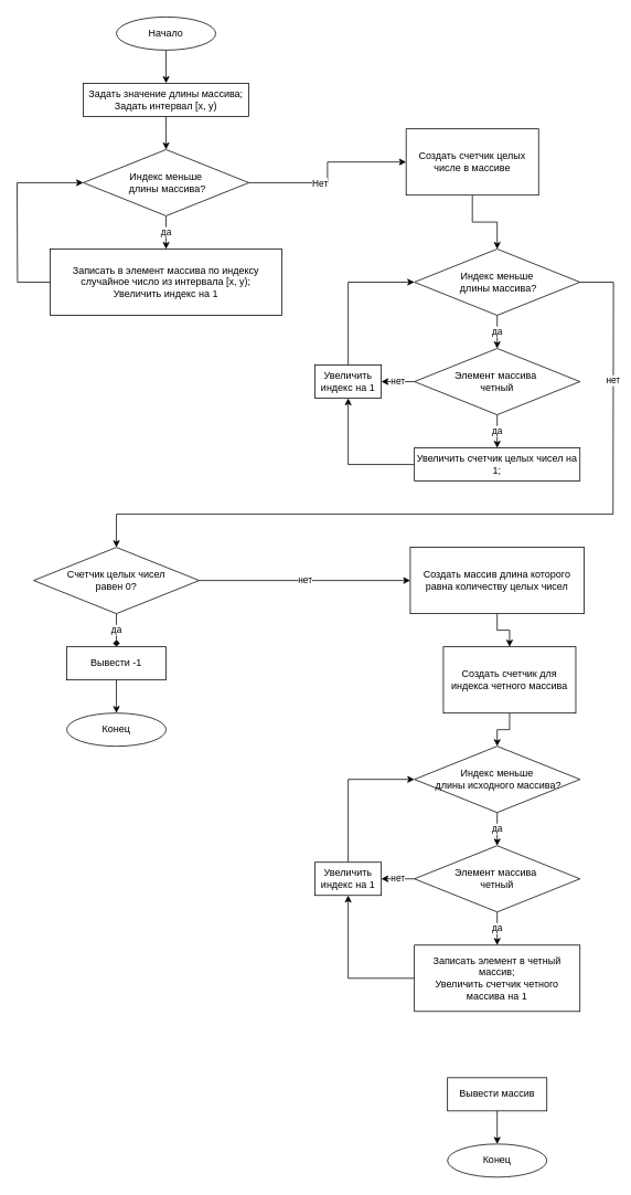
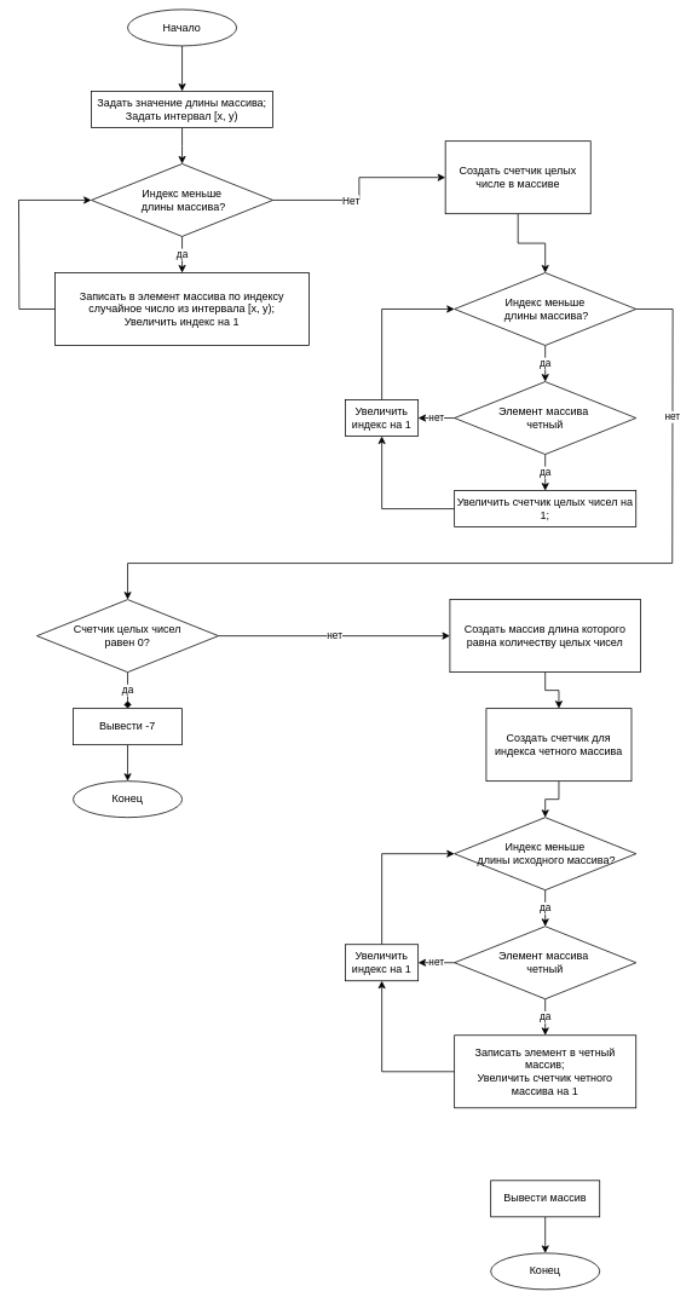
  <mxCell id="0" />
  <mxCell id="1" parent="0" />
  <mxCell id="2" value="" style="edgeStyle=orthogonalEdgeStyle;rounded=0;orthogonalLoop=1;jettySize=auto;html=1;" edge="1" parent="1" source="3" target="5"><mxGeometry relative="1" as="geometry" /></mxCell>
- <mxCell id="3" value="Начало" style="ellipse;whiteSpace=wrap;html=1;" vertex="1" parent="1"><mxGeometry x="140" y="20" width="120" height="40" as="geometry" /></mxCell>
+ <mxCell id="3" value="Начало" style="ellipse;whiteSpace=wrap;html=1;" vertex="1" parent="1"><mxGeometry x="140" y="10" width="120" height="40" as="geometry" /></mxCell>
  <mxCell id="4" value="" style="edgeStyle=orthogonalEdgeStyle;rounded=0;orthogonalLoop=1;jettySize=auto;html=1;" edge="1" parent="1" source="5"><mxGeometry relative="1" as="geometry"><mxPoint x="200" y="180" as="targetPoint" /></mxGeometry></mxCell>
  <mxCell id="5" value="Задать значение длины массива;&lt;br&gt;Задать интервал [x, y)" style="rounded=0;whiteSpace=wrap;html=1;" vertex="1" parent="1"><mxGeometry x="100" y="100" width="200" height="40" as="geometry" /></mxCell>
  <mxCell id="6" value="да" style="edgeStyle=orthogonalEdgeStyle;rounded=0;orthogonalLoop=1;jettySize=auto;html=1;" edge="1" parent="1" source="9" target="11"><mxGeometry relative="1" as="geometry"><Array as="points"><mxPoint x="200" y="270" /><mxPoint x="200" y="270" /></Array></mxGeometry></mxCell>
  <mxCell id="7" value="" style="edgeStyle=orthogonalEdgeStyle;orthogonalLoop=1;jettySize=auto;html=1;endArrow=classic;endFill=1;fillColor=#d5e8d4;strokeColor=#000000;rounded=0;" edge="1" parent="1" source="9" target="14"><mxGeometry relative="1" as="geometry" /></mxCell>
  <mxCell id="8" value="Нет" style="edgeLabel;html=1;align=center;verticalAlign=middle;resizable=0;points=[];" vertex="1" connectable="0" parent="7"><mxGeometry x="-0.21" relative="1" as="geometry"><mxPoint as="offset" /></mxGeometry></mxCell>
  <mxCell id="9" value="&lt;span&gt;Индекс меньше&lt;br&gt;&amp;nbsp;длины массива?&lt;/span&gt;" style="rhombus;whiteSpace=wrap;html=1;" vertex="1" parent="1"><mxGeometry x="100" y="180" width="200" height="80" as="geometry" /></mxCell>
  <mxCell id="10" style="edgeStyle=orthogonalEdgeStyle;rounded=0;orthogonalLoop=1;jettySize=auto;html=1;endArrow=none;endFill=0;" edge="1" parent="1" source="11"><mxGeometry relative="1" as="geometry"><mxPoint x="20" y="220" as="targetPoint" /></mxGeometry></mxCell>
  <mxCell id="11" value="Записать в элемент массива по индексу&lt;br&gt;случайное число из интервала [x, y);&lt;br&gt;Увеличить индекс на 1" style="whiteSpace=wrap;html=1;" vertex="1" parent="1"><mxGeometry x="60" y="300" width="280" height="80" as="geometry" /></mxCell>
  <mxCell id="12" value="" style="endArrow=classic;html=1;rounded=0;entryX=0;entryY=0.5;entryDx=0;entryDy=0;" edge="1" parent="1" target="9"><mxGeometry width="50" height="50" relative="1" as="geometry"><mxPoint x="20" y="220" as="sourcePoint" /><mxPoint x="380" y="190" as="targetPoint" /></mxGeometry></mxCell>
  <mxCell id="13" value="" style="edgeStyle=orthogonalEdgeStyle;rounded=0;orthogonalLoop=1;jettySize=auto;html=1;endArrow=classic;endFill=1;strokeColor=#000000;" edge="1" parent="1" source="14" target="17"><mxGeometry relative="1" as="geometry" /></mxCell>
  <mxCell id="14" value="Создать счетчик целых числе в массиве" style="whiteSpace=wrap;html=1;" vertex="1" parent="1"><mxGeometry x="490" y="155" width="160" height="80" as="geometry" /></mxCell>
  <mxCell id="15" value="да" style="edgeStyle=orthogonalEdgeStyle;rounded=0;orthogonalLoop=1;jettySize=auto;html=1;exitX=0.5;exitY=1;exitDx=0;exitDy=0;entryX=0.5;entryY=0;entryDx=0;entryDy=0;endArrow=classic;endFill=1;strokeColor=#000000;" edge="1" parent="1" source="17" target="22"><mxGeometry relative="1" as="geometry" /></mxCell>
  <mxCell id="16" value="нет" style="edgeStyle=orthogonalEdgeStyle;rounded=0;orthogonalLoop=1;jettySize=auto;html=1;endArrow=none;endFill=0;strokeColor=#000000;" edge="1" parent="1" source="17"><mxGeometry relative="1" as="geometry"><mxPoint x="740" y="620" as="targetPoint" /></mxGeometry></mxCell>
  <mxCell id="17" value="&lt;span&gt;Индекс меньше&lt;br&gt;&amp;nbsp;длины массива?&lt;/span&gt;" style="rhombus;whiteSpace=wrap;html=1;" vertex="1" parent="1"><mxGeometry x="500" y="300" width="200" height="80" as="geometry" /></mxCell>
  <mxCell id="18" style="edgeStyle=orthogonalEdgeStyle;rounded=0;orthogonalLoop=1;jettySize=auto;html=1;entryX=0.5;entryY=1;entryDx=0;entryDy=0;endArrow=classic;endFill=1;strokeColor=#000000;" edge="1" parent="1" source="19" target="24"><mxGeometry relative="1" as="geometry" /></mxCell>
  <mxCell id="19" value="Увеличить счетчик целых чисел на 1;" style="whiteSpace=wrap;html=1;" vertex="1" parent="1"><mxGeometry x="500" y="540" width="200" height="40" as="geometry" /></mxCell>
  <mxCell id="20" value="да" style="edgeStyle=orthogonalEdgeStyle;rounded=0;orthogonalLoop=1;jettySize=auto;html=1;entryX=0.5;entryY=0;entryDx=0;entryDy=0;endArrow=classic;endFill=1;strokeColor=#000000;" edge="1" parent="1" source="22" target="19"><mxGeometry relative="1" as="geometry" /></mxCell>
  <mxCell id="21" value="нет" style="edgeStyle=orthogonalEdgeStyle;rounded=0;orthogonalLoop=1;jettySize=auto;html=1;exitX=0;exitY=0.5;exitDx=0;exitDy=0;entryX=1;entryY=0.5;entryDx=0;entryDy=0;endArrow=classic;endFill=1;strokeColor=#000000;" edge="1" parent="1" source="22" target="24"><mxGeometry relative="1" as="geometry" /></mxCell>
  <mxCell id="22" value="Элемент массива&amp;nbsp;&lt;br&gt;четный" style="rhombus;whiteSpace=wrap;html=1;" vertex="1" parent="1"><mxGeometry x="500" y="420" width="200" height="80" as="geometry" /></mxCell>
  <mxCell id="23" style="edgeStyle=orthogonalEdgeStyle;rounded=0;orthogonalLoop=1;jettySize=auto;html=1;exitX=0.5;exitY=0;exitDx=0;exitDy=0;entryX=0;entryY=0.5;entryDx=0;entryDy=0;endArrow=classic;endFill=1;strokeColor=#000000;" edge="1" parent="1" source="24" target="17"><mxGeometry relative="1" as="geometry" /></mxCell>
  <mxCell id="24" value="Увеличить индекс на 1" style="rounded=0;whiteSpace=wrap;html=1;" vertex="1" parent="1"><mxGeometry x="380" y="440" width="80" height="40" as="geometry" /></mxCell>
  <mxCell id="25" value="да" style="edgeStyle=orthogonalEdgeStyle;rounded=0;orthogonalLoop=1;jettySize=auto;html=1;exitX=0.5;exitY=1;exitDx=0;exitDy=0;entryX=0.5;entryY=0;entryDx=0;entryDy=0;endArrow=diamond;endFill=1;strokeColor=#000000;" edge="1" parent="1" source="27" target="31"><mxGeometry relative="1" as="geometry" /></mxCell>
  <mxCell id="26" value="нет" style="edgeStyle=orthogonalEdgeStyle;rounded=0;orthogonalLoop=1;jettySize=auto;html=1;exitX=1;exitY=0.5;exitDx=0;exitDy=0;endArrow=classic;endFill=1;strokeColor=#000000;" edge="1" parent="1" source="27" target="34"><mxGeometry relative="1" as="geometry" /></mxCell>
  <mxCell id="27" value="Счетчик целых чисел&lt;br&gt;равен 0?" style="rhombus;whiteSpace=wrap;html=1;" vertex="1" parent="1"><mxGeometry x="40" y="660" width="200" height="80" as="geometry" /></mxCell>
  <mxCell id="28" value="" style="endArrow=none;html=1;rounded=0;strokeColor=#000000;" edge="1" parent="1"><mxGeometry width="50" height="50" relative="1" as="geometry"><mxPoint x="140" y="620" as="sourcePoint" /><mxPoint x="740" y="620" as="targetPoint" /></mxGeometry></mxCell>
  <mxCell id="29" value="" style="endArrow=classic;html=1;rounded=0;strokeColor=#000000;" edge="1" parent="1" target="27"><mxGeometry width="50" height="50" relative="1" as="geometry"><mxPoint x="140" y="620" as="sourcePoint" /><mxPoint x="520" y="700" as="targetPoint" /></mxGeometry></mxCell>
  <mxCell id="30" style="edgeStyle=orthogonalEdgeStyle;rounded=0;orthogonalLoop=1;jettySize=auto;html=1;entryX=0.5;entryY=0;entryDx=0;entryDy=0;endArrow=classic;endFill=1;strokeColor=#000000;" edge="1" parent="1" source="31" target="32"><mxGeometry relative="1" as="geometry" /></mxCell>
- <mxCell id="31" value="Вывести -1" style="rounded=0;whiteSpace=wrap;html=1;" vertex="1" parent="1"><mxGeometry x="80" y="780" width="120" height="40" as="geometry" /></mxCell>
+ <mxCell id="31" value="Вывести -7" style="rounded=0;whiteSpace=wrap;html=1;" vertex="1" parent="1"><mxGeometry x="80" y="780" width="120" height="40" as="geometry" /></mxCell>
  <mxCell id="32" value="Конец" style="ellipse;whiteSpace=wrap;html=1;" vertex="1" parent="1"><mxGeometry x="80" y="860" width="120" height="40" as="geometry" /></mxCell>
  <mxCell id="33" style="edgeStyle=orthogonalEdgeStyle;rounded=0;orthogonalLoop=1;jettySize=auto;html=1;exitX=0.5;exitY=1;exitDx=0;exitDy=0;entryX=0.5;entryY=0;entryDx=0;entryDy=0;endArrow=classic;endFill=1;strokeColor=#000000;" edge="1" parent="1" source="34" target="36"><mxGeometry relative="1" as="geometry" /></mxCell>
  <mxCell id="34" value="Создать массив длина которого равна количеству целых чисел" style="rounded=0;whiteSpace=wrap;html=1;" vertex="1" parent="1"><mxGeometry x="495" y="660" width="210" height="80" as="geometry" /></mxCell>
  <mxCell id="35" style="edgeStyle=orthogonalEdgeStyle;rounded=0;orthogonalLoop=1;jettySize=auto;html=1;exitX=0.5;exitY=1;exitDx=0;exitDy=0;entryX=0.5;entryY=0;entryDx=0;entryDy=0;endArrow=classic;endFill=1;strokeColor=#000000;" edge="1" parent="1" source="36" target="38"><mxGeometry relative="1" as="geometry" /></mxCell>
  <mxCell id="36" value="Создать счетчик для индекса четного массива" style="whiteSpace=wrap;html=1;" vertex="1" parent="1"><mxGeometry x="535" y="780" width="160" height="80" as="geometry" /></mxCell>
  <mxCell id="37" value="да" style="edgeStyle=orthogonalEdgeStyle;rounded=0;orthogonalLoop=1;jettySize=auto;html=1;exitX=0.5;exitY=1;exitDx=0;exitDy=0;entryX=0.5;entryY=0;entryDx=0;entryDy=0;endArrow=classic;endFill=1;strokeColor=#000000;" edge="1" parent="1" source="38" target="43"><mxGeometry relative="1" as="geometry" /></mxCell>
  <mxCell id="38" value="&lt;span&gt;Индекс меньше&lt;br&gt;&amp;nbsp;длины исходного массива?&lt;/span&gt;" style="rhombus;whiteSpace=wrap;html=1;" vertex="1" parent="1"><mxGeometry x="500" y="900" width="200" height="80" as="geometry" /></mxCell>
  <mxCell id="39" style="edgeStyle=orthogonalEdgeStyle;rounded=0;orthogonalLoop=1;jettySize=auto;html=1;entryX=0.5;entryY=1;entryDx=0;entryDy=0;endArrow=classic;endFill=1;strokeColor=#000000;" edge="1" parent="1" source="40" target="45"><mxGeometry relative="1" as="geometry" /></mxCell>
  <mxCell id="40" value="Записать элемент в четный массив;&lt;br&gt;Увеличить счетчик четного массива на 1" style="whiteSpace=wrap;html=1;" vertex="1" parent="1"><mxGeometry x="500" y="1140" width="200" height="80" as="geometry" /></mxCell>
  <mxCell id="41" value="да" style="edgeStyle=orthogonalEdgeStyle;rounded=0;orthogonalLoop=1;jettySize=auto;html=1;exitX=0.5;exitY=1;exitDx=0;exitDy=0;entryX=0.5;entryY=0;entryDx=0;entryDy=0;endArrow=classic;endFill=1;strokeColor=#000000;" edge="1" parent="1" source="43" target="40"><mxGeometry relative="1" as="geometry" /></mxCell>
  <mxCell id="42" value="нет" style="edgeStyle=orthogonalEdgeStyle;rounded=0;orthogonalLoop=1;jettySize=auto;html=1;exitX=0;exitY=0.5;exitDx=0;exitDy=0;entryX=1;entryY=0.5;entryDx=0;entryDy=0;endArrow=classic;endFill=1;strokeColor=#000000;" edge="1" parent="1" source="43" target="45"><mxGeometry relative="1" as="geometry" /></mxCell>
  <mxCell id="43" value="Элемент массива&amp;nbsp;&lt;br&gt;четный" style="rhombus;whiteSpace=wrap;html=1;" vertex="1" parent="1"><mxGeometry x="500" y="1020" width="200" height="80" as="geometry" /></mxCell>
  <mxCell id="44" style="edgeStyle=orthogonalEdgeStyle;rounded=0;orthogonalLoop=1;jettySize=auto;html=1;entryX=0;entryY=0.5;entryDx=0;entryDy=0;endArrow=classic;endFill=1;strokeColor=#000000;" edge="1" parent="1" source="45" target="38"><mxGeometry relative="1" as="geometry"><Array as="points"><mxPoint x="420" y="940" /></Array></mxGeometry></mxCell>
  <mxCell id="45" value="Увеличить индекс на 1" style="rounded=0;whiteSpace=wrap;html=1;" vertex="1" parent="1"><mxGeometry x="380" y="1040" width="80" height="40" as="geometry" /></mxCell>
  <mxCell id="46" style="edgeStyle=orthogonalEdgeStyle;rounded=0;orthogonalLoop=1;jettySize=auto;html=1;exitX=0.5;exitY=1;exitDx=0;exitDy=0;entryX=0.5;entryY=0;entryDx=0;entryDy=0;endArrow=classic;endFill=1;strokeColor=#000000;" edge="1" parent="1" source="47" target="48"><mxGeometry relative="1" as="geometry" /></mxCell>
  <mxCell id="47" value="Вывести массив" style="rounded=0;whiteSpace=wrap;html=1;" vertex="1" parent="1"><mxGeometry x="540" y="1300" width="120" height="40" as="geometry" /></mxCell>
  <mxCell id="48" value="Конец" style="ellipse;whiteSpace=wrap;html=1;" vertex="1" parent="1"><mxGeometry x="540" y="1380" width="120" height="40" as="geometry" /></mxCell>
